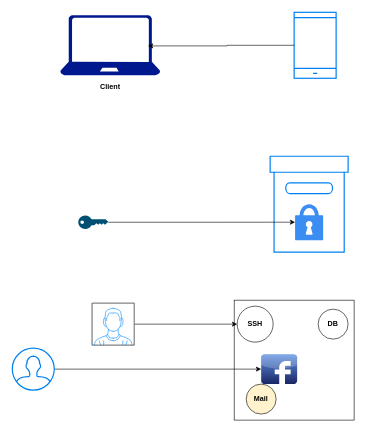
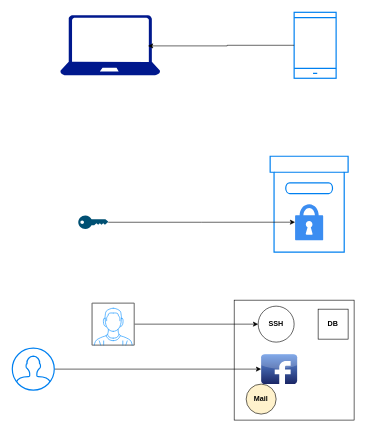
  <mxCell id="0" />
  <mxCell id="1" parent="0" />
  <mxCell id="2" value="" style="sketch=0;aspect=fixed;pointerEvents=1;shadow=0;dashed=0;html=1;strokeColor=none;labelPosition=center;verticalLabelPosition=bottom;verticalAlign=top;align=center;fillColor=#00188D;shape=mxgraph.azure.laptop" vertex="1" parent="1"><mxGeometry x="100" y="25" width="166.67" height="100" as="geometry" /></mxCell>
  <mxCell id="3" value="" style="html=1;verticalLabelPosition=bottom;align=center;labelBackgroundColor=#ffffff;verticalAlign=top;strokeWidth=2;strokeColor=#0080F0;shadow=0;dashed=0;shape=mxgraph.ios7.icons.smartphone;" vertex="1" parent="1"><mxGeometry x="490" y="20" width="70" height="110" as="geometry" /></mxCell>
  <mxCell id="4" style="edgeStyle=orthogonalEdgeStyle;rounded=0;orthogonalLoop=1;jettySize=auto;html=1;entryX=0.878;entryY=0.51;entryDx=0;entryDy=0;entryPerimeter=0;" edge="1" parent="1" source="3" target="2"><mxGeometry relative="1" as="geometry" /></mxCell>
- <mxCell id="5" value="&lt;b&gt;Client&lt;/b&gt;" style="text;html=1;align=center;verticalAlign=middle;resizable=0;points=[];autosize=1;strokeColor=none;fillColor=none;" vertex="1" parent="1"><mxGeometry x="153.34" y="130" width="60" height="30" as="geometry" /></mxCell>
  <mxCell id="6" value="" style="html=1;verticalLabelPosition=bottom;align=center;labelBackgroundColor=#ffffff;verticalAlign=top;strokeWidth=2;strokeColor=#0080F0;shadow=0;dashed=0;shape=mxgraph.ios7.icons.box;" vertex="1" parent="1"><mxGeometry x="450" y="260" width="130" height="160" as="geometry" /></mxCell>
  <mxCell id="7" value="" style="sketch=0;html=1;aspect=fixed;strokeColor=none;shadow=0;fillColor=#3B8DF1;verticalAlign=top;labelPosition=center;verticalLabelPosition=bottom;shape=mxgraph.gcp2.lock" vertex="1" parent="1"><mxGeometry x="491.6" y="340" width="46.8" height="60" as="geometry" /></mxCell>
  <mxCell id="8" style="edgeStyle=orthogonalEdgeStyle;rounded=0;orthogonalLoop=1;jettySize=auto;html=1;" edge="1" parent="1" source="9" target="7"><mxGeometry relative="1" as="geometry" /></mxCell>
  <mxCell id="9" value="" style="points=[[0,0.5,0],[0.24,0,0],[0.5,0.28,0],[0.995,0.475,0],[0.5,0.72,0],[0.24,1,0]];verticalLabelPosition=bottom;sketch=0;html=1;verticalAlign=top;aspect=fixed;align=center;pointerEvents=1;shape=mxgraph.cisco19.key;fillColor=#005073;strokeColor=none;" vertex="1" parent="1"><mxGeometry x="130" y="358.75" width="50" height="22.5" as="geometry" /></mxCell>
  <mxCell id="10" value="" style="whiteSpace=wrap;html=1;aspect=fixed;" vertex="1" parent="1"><mxGeometry x="390" y="500" width="200" height="200" as="geometry" /></mxCell>
  <mxCell id="11" value="" style="dashed=0;outlineConnect=0;html=1;align=center;labelPosition=center;verticalLabelPosition=bottom;verticalAlign=top;shape=mxgraph.webicons.facebook;fillColor=#6294E4;gradientColor=#1A2665" vertex="1" parent="1"><mxGeometry x="435" y="590" width="60" height="50" as="geometry" /></mxCell>
  <mxCell id="12" style="edgeStyle=orthogonalEdgeStyle;rounded=0;orthogonalLoop=1;jettySize=auto;html=1;" edge="1" parent="1" source="13" target="11"><mxGeometry relative="1" as="geometry" /></mxCell>
  <mxCell id="13" value="" style="html=1;verticalLabelPosition=bottom;align=center;labelBackgroundColor=#ffffff;verticalAlign=top;strokeWidth=2;strokeColor=#0080F0;shadow=0;dashed=0;shape=mxgraph.ios7.icons.user;" vertex="1" parent="1"><mxGeometry x="20" y="580" width="70" height="70" as="geometry" /></mxCell>
  <mxCell id="14" style="edgeStyle=orthogonalEdgeStyle;rounded=0;orthogonalLoop=1;jettySize=auto;html=1;" edge="1" parent="1" source="15" target="16"><mxGeometry relative="1" as="geometry" /></mxCell>
  <mxCell id="15" value="" style="verticalLabelPosition=bottom;shadow=0;dashed=0;align=center;html=1;verticalAlign=top;strokeWidth=1;shape=mxgraph.mockup.containers.userMale;strokeColor=#666666;strokeColor2=#008cff;" vertex="1" parent="1"><mxGeometry x="153.34" y="505" width="70" height="70" as="geometry" /></mxCell>
- <mxCell id="16" value="&lt;b&gt;SSH&lt;/b&gt;" style="ellipse;whiteSpace=wrap;html=1;aspect=fixed;" vertex="1" parent="1"><mxGeometry x="395" y="510" width="60" height="60" as="geometry" /></mxCell>
+ <mxCell id="16" value="&lt;b&gt;SSH&lt;/b&gt;" style="ellipse;whiteSpace=wrap;html=1;aspect=fixed;" vertex="1" parent="1"><mxGeometry x="430" y="510" width="60" height="60" as="geometry" /></mxCell>
  <mxCell id="17" value="&lt;b&gt;Mail&lt;/b&gt;" style="ellipse;whiteSpace=wrap;html=1;aspect=fixed;fillColor=#fff2cc;" vertex="1" parent="1"><mxGeometry x="410" y="640" width="50" height="50" as="geometry" /></mxCell>
- <mxCell id="18" value="&lt;b&gt;DB&lt;/b&gt;" style="ellipse;whiteSpace=wrap;html=1;aspect=fixed;" vertex="1" parent="1"><mxGeometry x="530" y="515" width="50" height="50" as="geometry" /></mxCell>
+ <mxCell id="18" value="&lt;b&gt;DB&lt;/b&gt;" style="whiteSpace=wrap;html=1;aspect=fixed;rounded=0;" vertex="1" parent="1"><mxGeometry x="530" y="515" width="50" height="50" as="geometry" /></mxCell>
